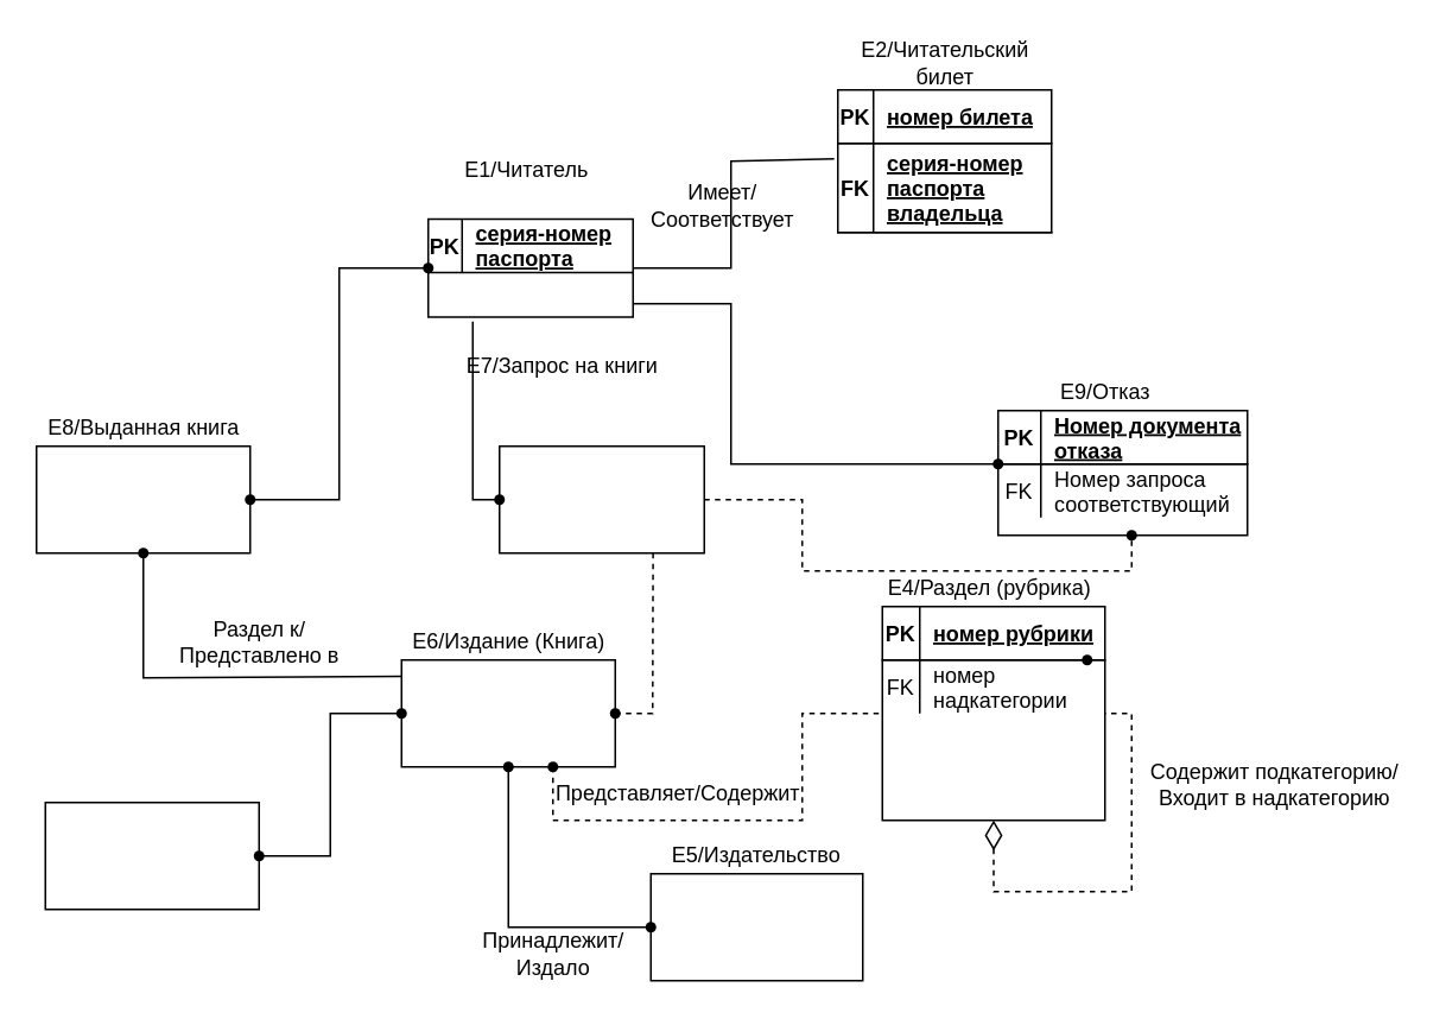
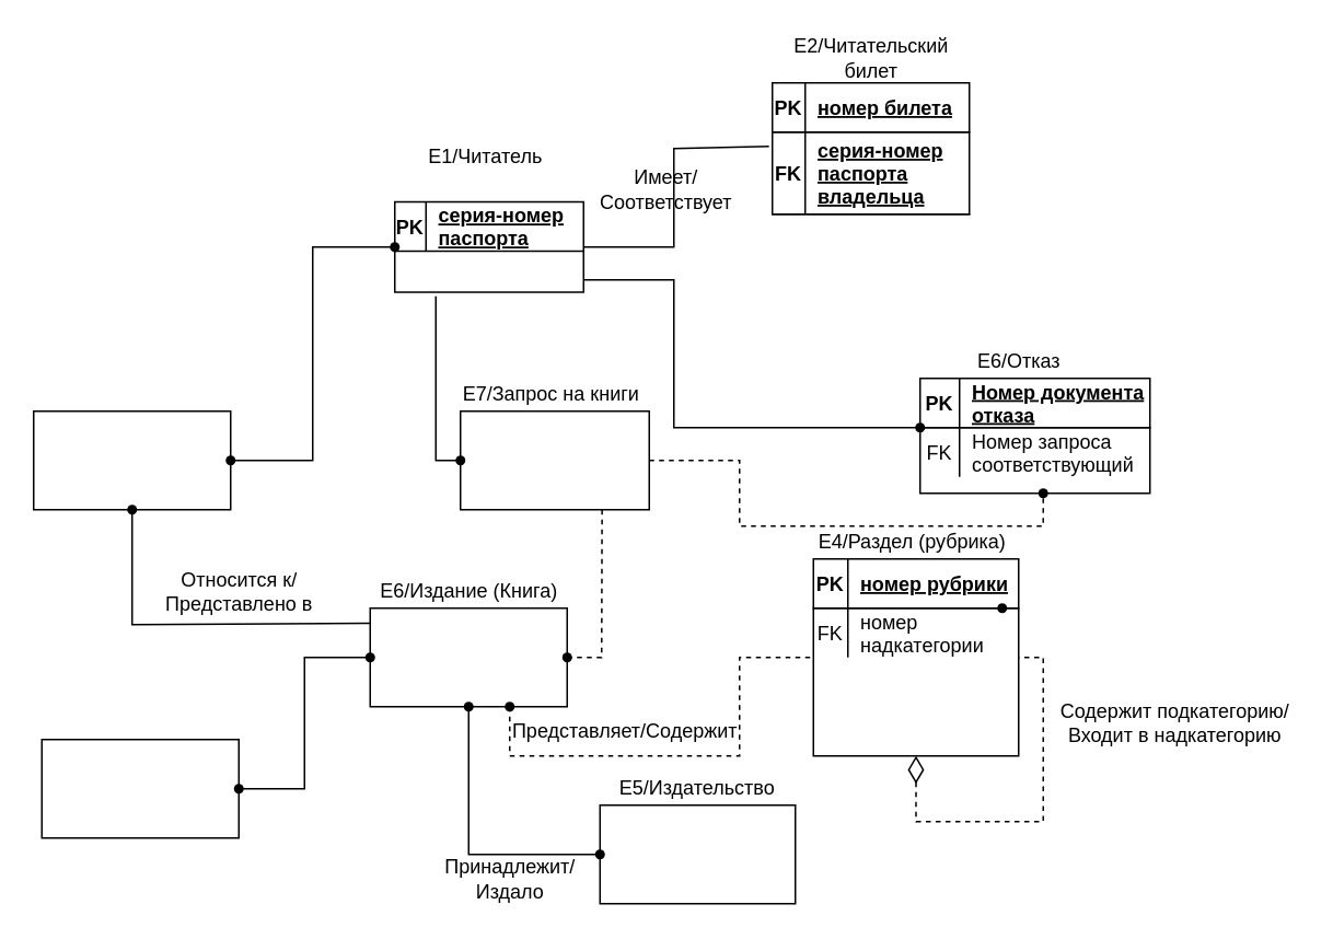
  <mxCell id="0" />
  <mxCell id="1" parent="0" />
  <mxCell id="2" value="" style="shape=table;childLayout=tableLayout;fixedRows=1;rounded=0;whiteSpace=wrap;html=1;startSize=0;" parent="1" vertex="1"><mxGeometry x="240" y="122.5" width="115" height="55" as="geometry" /></mxCell>
  <mxCell id="3" value="" style="shape=tableRow;horizontal=0;startSize=0;swimlaneHead=0;swimlaneBody=0;fillColor=none;collapsible=0;dropTarget=0;points=[[0,0.5],[1,0.5]];portConstraint=eastwest;top=0;left=0;right=0;bottom=1;" vertex="1" parent="2"><mxGeometry width="115" height="30" as="geometry" /></mxCell>
  <mxCell id="4" value="PK" style="shape=partialRectangle;connectable=0;fillColor=none;top=0;left=0;bottom=0;right=0;fontStyle=1;overflow=hidden;" vertex="1" parent="3"><mxGeometry width="19" height="30" as="geometry"><mxRectangle width="19" height="30" as="alternateBounds" /></mxGeometry></mxCell>
  <mxCell id="5" value="серия-номер&#10;паспорта" style="shape=partialRectangle;connectable=0;fillColor=none;top=0;left=0;bottom=0;right=0;align=left;spacingLeft=6;fontStyle=5;overflow=hidden;" vertex="1" parent="3"><mxGeometry x="19" width="96" height="30" as="geometry"><mxRectangle width="96" height="30" as="alternateBounds" /></mxGeometry></mxCell>
  <mxCell id="6" value="E1/Читатель" style="text;html=1;align=center;verticalAlign=middle;resizable=0;points=[];autosize=1;strokeColor=none;fillColor=none;" parent="1" vertex="1"><mxGeometry x="250" y="85" width="90" height="20" as="geometry" /></mxCell>
  <mxCell id="7" value="E2/Читательский&lt;br&gt;билет" style="text;html=1;align=center;verticalAlign=middle;resizable=0;points=[];autosize=1;strokeColor=none;fillColor=none;" parent="1" vertex="1"><mxGeometry x="475" width="110" height="30" as="geometry" y="20" /></mxCell>
  <mxCell id="8" value="" style="rounded=0;whiteSpace=wrap;html=1;" parent="1" vertex="1"><mxGeometry x="25" y="450" width="120" height="60" as="geometry" /></mxCell>
  <mxCell id="9" value="" style="shape=table;childLayout=tableLayout;fixedRows=1;rounded=0;whiteSpace=wrap;html=1;startSize=0;" parent="1" vertex="1"><mxGeometry x="495" y="340" width="125" height="120" as="geometry" /></mxCell>
  <mxCell id="10" value="" style="shape=tableRow;horizontal=0;startSize=0;swimlaneHead=0;swimlaneBody=0;fillColor=none;collapsible=0;dropTarget=0;points=[[0,0.5],[1,0.5]];portConstraint=eastwest;top=0;left=0;right=0;bottom=1;" vertex="1" parent="9"><mxGeometry width="125" height="30" as="geometry" /></mxCell>
  <mxCell id="11" value="PK" style="shape=partialRectangle;connectable=0;fillColor=none;top=0;left=0;bottom=0;right=0;fontStyle=1;overflow=hidden;" vertex="1" parent="10"><mxGeometry width="21" height="30" as="geometry"><mxRectangle width="21" height="30" as="alternateBounds" /></mxGeometry></mxCell>
  <mxCell id="12" value="номер рубрики" style="shape=partialRectangle;connectable=0;fillColor=none;top=0;left=0;bottom=0;right=0;align=left;spacingLeft=6;fontStyle=5;overflow=hidden;" vertex="1" parent="10"><mxGeometry x="21" width="104" height="30" as="geometry"><mxRectangle width="104" height="30" as="alternateBounds" /></mxGeometry></mxCell>
  <mxCell id="13" value="" style="shape=tableRow;horizontal=0;startSize=0;swimlaneHead=0;swimlaneBody=0;fillColor=none;collapsible=0;dropTarget=0;points=[[0,0.5],[1,0.5]];portConstraint=eastwest;top=0;left=0;right=0;bottom=0;" vertex="1" parent="9"><mxGeometry y="30" width="125" height="30" as="geometry" /></mxCell>
  <mxCell id="14" value="FK" style="shape=partialRectangle;connectable=0;fillColor=none;top=0;left=0;bottom=0;right=0;fontStyle=0;overflow=hidden;" vertex="1" parent="13"><mxGeometry width="21" height="30" as="geometry"><mxRectangle width="21" height="30" as="alternateBounds" /></mxGeometry></mxCell>
  <mxCell id="15" value="номер&#10;надкатегории" style="shape=partialRectangle;connectable=0;fillColor=none;top=0;left=0;bottom=0;right=0;align=left;spacingLeft=6;fontStyle=0;overflow=hidden;" vertex="1" parent="13"><mxGeometry x="21" width="104" height="30" as="geometry"><mxRectangle width="104" height="30" as="alternateBounds" /></mxGeometry></mxCell>
  <mxCell id="16" value="E4/Раздел (рубрика)" style="text;html=1;align=center;verticalAlign=middle;resizable=0;points=[];autosize=1;strokeColor=none;fillColor=none;" parent="1" vertex="1"><mxGeometry x="490" y="320" width="130" height="20" as="geometry" /></mxCell>
  <mxCell id="17" value="" style="rounded=0;whiteSpace=wrap;html=1;" parent="1" vertex="1"><mxGeometry x="365" y="490" width="119" height="60" as="geometry" /></mxCell>
  <mxCell id="18" value="E5/Издательство" style="text;html=1;align=center;verticalAlign=middle;resizable=0;points=[];autosize=1;strokeColor=none;fillColor=none;" parent="1" vertex="1"><mxGeometry x="369" y="470" width="110" height="20" as="geometry" /></mxCell>
  <mxCell id="19" value="" style="rounded=0;whiteSpace=wrap;html=1;" parent="1" vertex="1"><mxGeometry x="280" y="250" width="115" height="60" as="geometry" /></mxCell>
- <mxCell id="20" value="E7/Запрос на книги" style="text;html=1;align=center;verticalAlign=middle;resizable=0;points=[];autosize=1;strokeColor=none;fillColor=none;" parent="1" vertex="1"><mxGeometry x="255" y="195" width="120" height="20" as="geometry" /></mxCell>
+ <mxCell id="20" value="E7/Запрос на книги" style="text;html=1;align=center;verticalAlign=middle;resizable=0;points=[];autosize=1;strokeColor=none;fillColor=none;" parent="1" vertex="1"><mxGeometry x="275" y="230" width="120" height="20" as="geometry" /></mxCell>
  <mxCell id="21" value="" style="rounded=0;whiteSpace=wrap;html=1;" parent="1" vertex="1"><mxGeometry x="20" y="250" width="120" height="60" as="geometry" /></mxCell>
- <mxCell id="22" value="E8/Выданная книга" style="text;html=1;align=center;verticalAlign=middle;resizable=0;points=[];autosize=1;strokeColor=none;fillColor=none;" parent="1" vertex="1"><mxGeometry x="20" y="230" width="120" height="20" as="geometry" /></mxCell>
  <mxCell id="23" value="" style="shape=table;childLayout=tableLayout;fixedRows=1;rounded=0;whiteSpace=wrap;html=1;startSize=0;" parent="1" vertex="1"><mxGeometry x="560" y="230" width="140" height="70" as="geometry" /></mxCell>
  <mxCell id="24" value="" style="shape=tableRow;horizontal=0;startSize=0;swimlaneHead=0;swimlaneBody=0;fillColor=none;collapsible=0;dropTarget=0;points=[[0,0.5],[1,0.5]];portConstraint=eastwest;top=0;left=0;right=0;bottom=1;" vertex="1" parent="23"><mxGeometry width="140" height="30" as="geometry" /></mxCell>
  <mxCell id="25" value="PK" style="shape=partialRectangle;connectable=0;fillColor=none;top=0;left=0;bottom=0;right=0;fontStyle=1;overflow=hidden;" vertex="1" parent="24"><mxGeometry width="24" height="30" as="geometry"><mxRectangle width="24" height="30" as="alternateBounds" /></mxGeometry></mxCell>
  <mxCell id="26" value="Номер документа&#10;отказа" style="shape=partialRectangle;connectable=0;fillColor=none;top=0;left=0;bottom=0;right=0;align=left;spacingLeft=6;fontStyle=5;overflow=hidden;" vertex="1" parent="24"><mxGeometry x="24" width="116" height="30" as="geometry"><mxRectangle width="116" height="30" as="alternateBounds" /></mxGeometry></mxCell>
  <mxCell id="27" value="" style="shape=tableRow;horizontal=0;startSize=0;swimlaneHead=0;swimlaneBody=0;fillColor=none;collapsible=0;dropTarget=0;points=[[0,0.5],[1,0.5]];portConstraint=eastwest;top=0;left=0;right=0;bottom=0;" vertex="1" parent="23"><mxGeometry y="30" width="140" height="30" as="geometry" /></mxCell>
  <mxCell id="28" value="FK" style="shape=partialRectangle;connectable=0;fillColor=none;top=0;left=0;bottom=0;right=0;fontStyle=0;overflow=hidden;" vertex="1" parent="27"><mxGeometry width="24" height="30" as="geometry"><mxRectangle width="24" height="30" as="alternateBounds" /></mxGeometry></mxCell>
  <mxCell id="29" value="Номер запроса&#10;соответствующий" style="shape=partialRectangle;connectable=0;fillColor=none;top=0;left=0;bottom=0;right=0;align=left;spacingLeft=6;fontStyle=0;overflow=hidden;" vertex="1" parent="27"><mxGeometry x="24" width="116" height="30" as="geometry"><mxRectangle width="116" height="30" as="alternateBounds" /></mxGeometry></mxCell>
- <mxCell id="30" value="E9/Отказ" style="text;html=1;align=center;verticalAlign=middle;resizable=0;points=[];autosize=1;strokeColor=none;fillColor=none;" parent="1" vertex="1"><mxGeometry x="585" y="210" width="70" height="20" as="geometry" /></mxCell>
+ <mxCell id="30" value="E6/Отказ" style="text;html=1;align=center;verticalAlign=middle;resizable=0;points=[];autosize=1;strokeColor=none;fillColor=none;" parent="1" vertex="1"><mxGeometry x="585" y="210" width="70" height="20" as="geometry" /></mxCell>
  <mxCell id="31" value="" style="shape=table;childLayout=tableLayout;fixedRows=1;rounded=1;whiteSpace=wrap;html=1;startSize=0;" parent="1" vertex="1"><mxGeometry x="470" y="50" width="120" height="80" as="geometry" /></mxCell>
  <mxCell id="32" value="" style="shape=tableRow;horizontal=0;startSize=0;swimlaneHead=0;swimlaneBody=0;fillColor=none;collapsible=0;dropTarget=0;points=[[0,0.5],[1,0.5]];portConstraint=eastwest;top=0;left=0;right=0;bottom=1;" vertex="1" parent="31"><mxGeometry width="120" height="30" as="geometry" /></mxCell>
  <mxCell id="33" value="PK" style="shape=partialRectangle;connectable=0;fillColor=none;top=0;left=0;bottom=0;right=0;fontStyle=1;overflow=hidden;" vertex="1" parent="32"><mxGeometry width="20" height="30" as="geometry"><mxRectangle width="20" height="30" as="alternateBounds" /></mxGeometry></mxCell>
  <mxCell id="34" value="номер билета" style="shape=partialRectangle;connectable=0;fillColor=none;top=0;left=0;bottom=0;right=0;align=left;spacingLeft=6;fontStyle=5;overflow=hidden;" vertex="1" parent="32"><mxGeometry x="20" width="100" height="30" as="geometry"><mxRectangle width="100" height="30" as="alternateBounds" /></mxGeometry></mxCell>
  <mxCell id="35" value="" style="shape=tableRow;horizontal=0;startSize=0;swimlaneHead=0;swimlaneBody=0;fillColor=none;collapsible=0;dropTarget=0;points=[[0,0.5],[1,0.5]];portConstraint=eastwest;top=0;left=0;right=0;bottom=1;" vertex="1" parent="31"><mxGeometry y="30" width="120" height="50" as="geometry" /></mxCell>
  <mxCell id="36" value="FK" style="shape=partialRectangle;connectable=0;fillColor=none;top=0;left=0;bottom=0;right=0;fontStyle=1;overflow=hidden;" vertex="1" parent="35"><mxGeometry width="20" height="50" as="geometry"><mxRectangle width="20" height="50" as="alternateBounds" /></mxGeometry></mxCell>
  <mxCell id="37" value="серия-номер&#10;паспорта&#10;владельца" style="shape=partialRectangle;connectable=0;fillColor=none;top=0;left=0;bottom=0;right=0;align=left;spacingLeft=6;fontStyle=5;overflow=hidden;" vertex="1" parent="35"><mxGeometry x="20" width="100" height="50" as="geometry"><mxRectangle width="100" height="50" as="alternateBounds" /></mxGeometry></mxCell>
  <mxCell id="38" value="" style="endArrow=none;html=1;rounded=0;exitX=1;exitY=0.5;exitDx=0;exitDy=0;entryX=-0.017;entryY=0.172;entryDx=0;entryDy=0;entryPerimeter=0;" parent="1" source="2" edge="1" target="35"><mxGeometry width="50" height="50" relative="1" as="geometry"><mxPoint x="505" y="200" as="sourcePoint" /><mxPoint x="485" y="150" as="targetPoint" /><Array as="points"><mxPoint x="410" y="150" /><mxPoint x="410" y="90" /></Array></mxGeometry></mxCell>
  <mxCell id="39" value="Имеет/&lt;br&gt;Соответствует" style="text;html=1;align=center;verticalAlign=middle;resizable=0;points=[];autosize=1;strokeColor=none;fillColor=none;" parent="1" vertex="1"><mxGeometry x="355" y="100" width="100" height="30" as="geometry" /></mxCell>
  <mxCell id="40" value="" style="rounded=0;whiteSpace=wrap;html=1;" parent="1" vertex="1"><mxGeometry x="225" y="370" width="120" height="60" as="geometry" /></mxCell>
  <mxCell id="41" value="E6/Издание (Книга)" style="text;html=1;align=center;verticalAlign=middle;resizable=0;points=[];autosize=1;strokeColor=none;fillColor=none;" parent="1" vertex="1"><mxGeometry x="225" y="350" width="120" height="20" as="geometry" /></mxCell>
  <mxCell id="42" value="" style="endArrow=none;html=1;rounded=0;dashed=1;exitX=0.465;exitY=0.61;exitDx=0;exitDy=0;entryX=0;entryY=0.5;entryDx=0;entryDy=0;exitPerimeter=0;" parent="1" source="43" target="9" edge="1"><mxGeometry relative="1" as="geometry"><mxPoint x="285" y="480" as="sourcePoint" /><mxPoint x="445" y="480" as="targetPoint" /><Array as="points"><mxPoint x="310" y="460" /><mxPoint x="450" y="460" /><mxPoint x="450" y="400" /></Array></mxGeometry></mxCell>
  <mxCell id="43" value="" style="shape=waypoint;sketch=0;fillStyle=solid;size=6;pointerEvents=1;points=[];fillColor=none;resizable=0;rotatable=0;perimeter=centerPerimeter;snapToPoint=1;" parent="1" vertex="1"><mxGeometry x="290" y="410" width="40" height="40" as="geometry" /></mxCell>
  <mxCell id="44" value="Представляет/Содержит" style="text;html=1;align=center;verticalAlign=middle;resizable=0;points=[];autosize=1;strokeColor=none;fillColor=none;" parent="1" vertex="1"><mxGeometry x="305" y="435" width="150" height="20" as="geometry" /></mxCell>
  <mxCell id="45" value="" style="endArrow=none;html=1;rounded=0;exitX=1;exitY=0.5;exitDx=0;exitDy=0;entryX=0;entryY=0.5;entryDx=0;entryDy=0;" parent="1" source="8" target="40" edge="1"><mxGeometry relative="1" as="geometry"><mxPoint x="285" y="480" as="sourcePoint" /><mxPoint x="185" y="480" as="targetPoint" /><Array as="points"><mxPoint x="185" y="480" /><mxPoint x="185" y="440" /><mxPoint x="185" y="400" /></Array></mxGeometry></mxCell>
  <mxCell id="46" value="" style="shape=waypoint;sketch=0;fillStyle=solid;size=6;pointerEvents=1;points=[];fillColor=none;resizable=0;rotatable=0;perimeter=centerPerimeter;snapToPoint=1;" parent="1" vertex="1"><mxGeometry x="125" y="460" width="40" height="40" as="geometry" /></mxCell>
  <mxCell id="47" value="" style="shape=waypoint;sketch=0;fillStyle=solid;size=6;pointerEvents=1;points=[];fillColor=none;resizable=0;rotatable=0;perimeter=centerPerimeter;snapToPoint=1;" parent="1" vertex="1"><mxGeometry x="205" y="380" width="40" height="40" as="geometry" /></mxCell>
  <mxCell id="48" value="" style="endArrow=none;html=1;rounded=0;entryX=0;entryY=0.5;entryDx=0;entryDy=0;exitX=0.5;exitY=1;exitDx=0;exitDy=0;" parent="1" source="40" target="17" edge="1"><mxGeometry relative="1" as="geometry"><mxPoint x="285" y="580" as="sourcePoint" /><mxPoint x="445" y="490" as="targetPoint" /><Array as="points"><mxPoint x="285" y="520" /></Array></mxGeometry></mxCell>
  <mxCell id="49" value="" style="shape=waypoint;sketch=0;fillStyle=solid;size=6;pointerEvents=1;points=[];fillColor=none;resizable=0;rotatable=0;perimeter=centerPerimeter;snapToPoint=1;" parent="1" vertex="1"><mxGeometry x="265" y="410" width="40" height="40" as="geometry" /></mxCell>
  <mxCell id="50" value="" style="shape=waypoint;sketch=0;fillStyle=solid;size=6;pointerEvents=1;points=[];fillColor=none;resizable=0;rotatable=0;perimeter=centerPerimeter;snapToPoint=1;" parent="1" vertex="1"><mxGeometry x="345" y="500" width="40" height="40" as="geometry" /></mxCell>
  <mxCell id="51" value="" style="endArrow=close;html=1;dashed=1;endSize=12;startArrow=diamondThin;startSize=14;startFill=0;edgeStyle=orthogonalEdgeStyle;rounded=0;entryX=1;entryY=0.5;entryDx=0;entryDy=0;exitX=0.5;exitY=1;exitDx=0;exitDy=0;" parent="1" source="9" target="9" edge="1"><mxGeometry relative="1" as="geometry"><mxPoint x="505" y="480" as="sourcePoint" /><mxPoint x="695" y="470" as="targetPoint" /><Array as="points"><mxPoint x="558" y="500" /><mxPoint x="635" y="500" /><mxPoint x="635" y="400" /></Array></mxGeometry></mxCell>
  <mxCell id="52" value="" style="shape=waypoint;sketch=0;fillStyle=solid;size=6;pointerEvents=1;points=[];fillColor=none;resizable=0;rotatable=0;perimeter=centerPerimeter;snapToPoint=1;" parent="1" vertex="1"><mxGeometry x="590" y="350" width="40" height="40" as="geometry" /></mxCell>
  <mxCell id="53" value="" style="endArrow=none;html=1;rounded=0;exitDx=0;exitDy=0;entryX=0;entryY=0.5;entryDx=0;entryDy=0;startArrow=none;" parent="1" source="54" target="2" edge="1"><mxGeometry relative="1" as="geometry"><mxPoint x="260" y="220" as="sourcePoint" /><mxPoint x="420" y="220" as="targetPoint" /><Array as="points"><mxPoint x="190" y="280" /><mxPoint x="190" y="150" /></Array></mxGeometry></mxCell>
  <mxCell id="54" value="" style="shape=waypoint;sketch=0;fillStyle=solid;size=6;pointerEvents=1;points=[];fillColor=none;resizable=0;rotatable=0;perimeter=centerPerimeter;snapToPoint=1;" parent="1" vertex="1"><mxGeometry x="120" y="260" width="40" height="40" as="geometry" /></mxCell>
  <mxCell id="55" value="" style="endArrow=none;html=1;rounded=0;exitX=1;exitY=0.5;exitDx=0;exitDy=0;entryDx=0;entryDy=0;" parent="1" source="21" target="54" edge="1"><mxGeometry relative="1" as="geometry"><mxPoint x="140" y="280" as="sourcePoint" /><mxPoint x="235" y="150" as="targetPoint" /><Array as="points" /></mxGeometry></mxCell>
  <mxCell id="56" value="" style="endArrow=none;html=1;rounded=0;entryX=0;entryY=0.5;entryDx=0;entryDy=0;" parent="1" target="19" edge="1"><mxGeometry relative="1" as="geometry"><mxPoint x="265" y="180" as="sourcePoint" /><mxPoint x="420" y="300" as="targetPoint" /><Array as="points"><mxPoint x="265" y="280" /></Array></mxGeometry></mxCell>
  <mxCell id="57" value="" style="shape=waypoint;sketch=0;fillStyle=solid;size=6;pointerEvents=1;points=[];fillColor=none;resizable=0;rotatable=0;perimeter=centerPerimeter;snapToPoint=1;" parent="1" vertex="1"><mxGeometry x="260" y="260" width="40" height="40" as="geometry" /></mxCell>
  <mxCell id="58" value="" style="endArrow=none;html=1;rounded=0;exitDx=0;exitDy=0;startArrow=none;" parent="1" source="59" edge="1"><mxGeometry relative="1" as="geometry"><mxPoint x="65" y="379.17" as="sourcePoint" /><mxPoint x="225" y="379.17" as="targetPoint" /><Array as="points"><mxPoint x="80" y="380" /></Array></mxGeometry></mxCell>
  <mxCell id="59" value="" style="shape=waypoint;sketch=0;fillStyle=solid;size=6;pointerEvents=1;points=[];fillColor=none;resizable=0;rotatable=0;perimeter=centerPerimeter;snapToPoint=1;" parent="1" vertex="1"><mxGeometry x="60" y="290" width="40" height="40" as="geometry" /></mxCell>
  <mxCell id="60" value="" style="endArrow=none;html=1;rounded=0;exitX=0.5;exitY=1;exitDx=0;exitDy=0;" parent="1" source="21" target="59" edge="1"><mxGeometry relative="1" as="geometry"><mxPoint x="80" y="310" as="sourcePoint" /><mxPoint x="225" y="379.17" as="targetPoint" /><Array as="points" /></mxGeometry></mxCell>
- <mxCell id="61" value="Раздел к/&lt;br&gt;Представлено в" style="text;html=1;align=center;verticalAlign=middle;resizable=0;points=[];autosize=1;strokeColor=none;fillColor=none;" parent="1" vertex="1"><mxGeometry x="90" y="345" width="110" height="30" as="geometry" /></mxCell>
+ <mxCell id="61" value="Относится к/&lt;br&gt;Представлено в" style="text;html=1;align=center;verticalAlign=middle;resizable=0;points=[];autosize=1;strokeColor=none;fillColor=none;" parent="1" vertex="1"><mxGeometry x="90" y="345" width="110" height="30" as="geometry" /></mxCell>
  <mxCell id="62" value="Содержит подкатегорию/&lt;br&gt;Входит в надкатегорию" style="text;html=1;align=center;verticalAlign=middle;resizable=0;points=[];autosize=1;strokeColor=none;fillColor=none;" parent="1" vertex="1"><mxGeometry x="640" y="425" width="150" height="30" as="geometry" /></mxCell>
  <mxCell id="63" value="" style="endArrow=none;html=1;rounded=0;entryX=0.46;entryY=0.555;entryDx=0;entryDy=0;entryPerimeter=0;" parent="1" target="64" edge="1"><mxGeometry relative="1" as="geometry"><mxPoint x="355" y="170" as="sourcePoint" /><mxPoint x="515" y="170" as="targetPoint" /><Array as="points"><mxPoint x="410" y="170" /><mxPoint x="410" y="260" /></Array></mxGeometry></mxCell>
  <mxCell id="64" value="" style="shape=waypoint;sketch=0;fillStyle=solid;size=6;pointerEvents=1;points=[];fillColor=none;resizable=0;rotatable=0;perimeter=centerPerimeter;snapToPoint=1;" parent="1" vertex="1"><mxGeometry x="540" y="240" width="40" height="40" as="geometry" /></mxCell>
  <mxCell id="65" value="Принадлежит/&lt;br&gt;Издало" style="text;html=1;align=center;verticalAlign=middle;resizable=0;points=[];autosize=1;strokeColor=none;fillColor=none;" parent="1" vertex="1"><mxGeometry x="265" y="520" width="90" height="30" as="geometry" /></mxCell>
  <mxCell id="66" value="" style="shape=waypoint;sketch=0;fillStyle=solid;size=6;pointerEvents=1;points=[];fillColor=none;resizable=0;rotatable=0;perimeter=centerPerimeter;snapToPoint=1;" parent="1" vertex="1"><mxGeometry x="220" y="130" width="40" height="40" as="geometry" /></mxCell>
  <mxCell id="67" value="" style="endArrow=none;html=1;dashed=1;rounded=0;exitX=0.75;exitY=1;exitDx=0;exitDy=0;entryX=1;entryY=0.5;entryDx=0;entryDy=0;" parent="1" source="19" target="40" edge="1"><mxGeometry relative="1" as="geometry"><mxPoint x="350" y="390" as="sourcePoint" /><mxPoint x="510" y="390" as="targetPoint" /><Array as="points"><mxPoint x="366" y="400" /></Array></mxGeometry></mxCell>
  <mxCell id="68" value="" style="shape=waypoint;sketch=0;fillStyle=solid;size=6;pointerEvents=1;points=[];fillColor=none;resizable=0;rotatable=0;perimeter=centerPerimeter;snapToPoint=1;" parent="1" vertex="1"><mxGeometry x="325" y="380" width="40" height="40" as="geometry" /></mxCell>
  <mxCell id="69" value="" style="endArrow=none;html=1;dashed=1;rounded=0;exitX=1;exitY=0.5;exitDx=0;exitDy=0;entryX=0.625;entryY=0.515;entryDx=0;entryDy=0;entryPerimeter=0;" edge="1" parent="1" source="19" target="70"><mxGeometry relative="1" as="geometry"><mxPoint x="270" y="310" as="sourcePoint" /><mxPoint x="633" y="300" as="targetPoint" /><Array as="points"><mxPoint x="450" y="280" /><mxPoint x="450" y="320" /><mxPoint x="635" y="320" /></Array></mxGeometry></mxCell>
  <mxCell id="70" value="" style="shape=waypoint;sketch=0;fillStyle=solid;size=6;pointerEvents=1;points=[];fillColor=none;resizable=0;rotatable=0;perimeter=centerPerimeter;snapToPoint=1;" vertex="1" parent="1"><mxGeometry x="615" y="280" width="40" height="40" as="geometry" /></mxCell>
